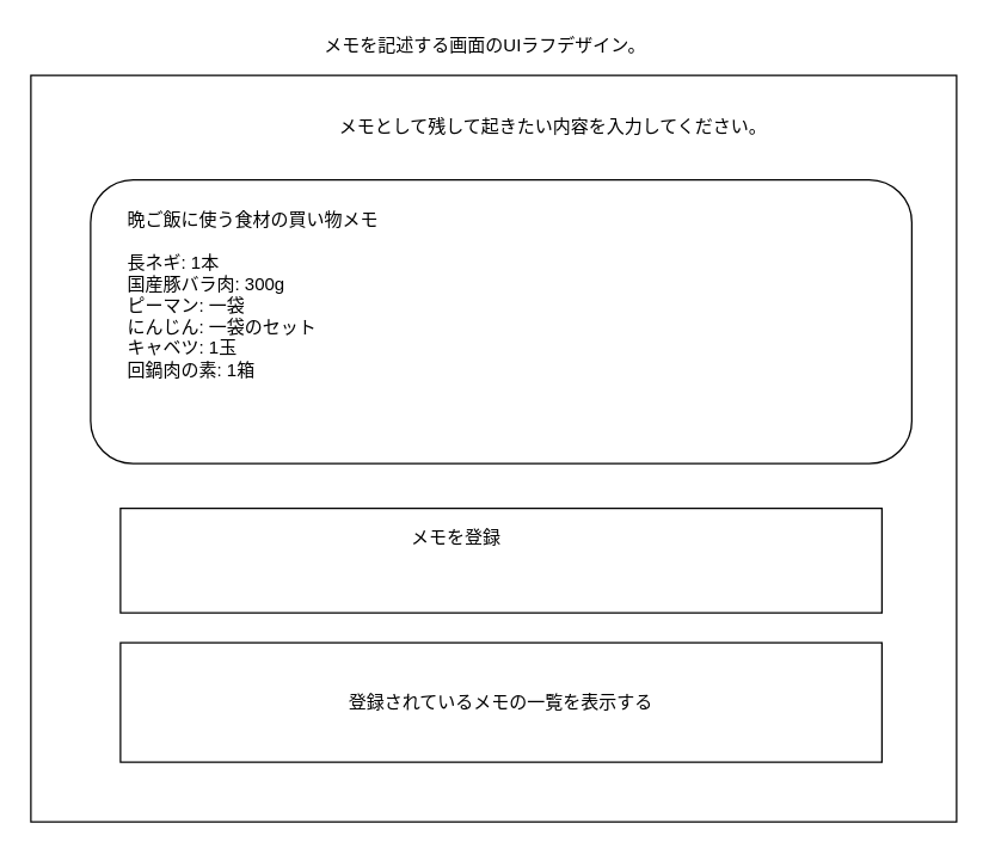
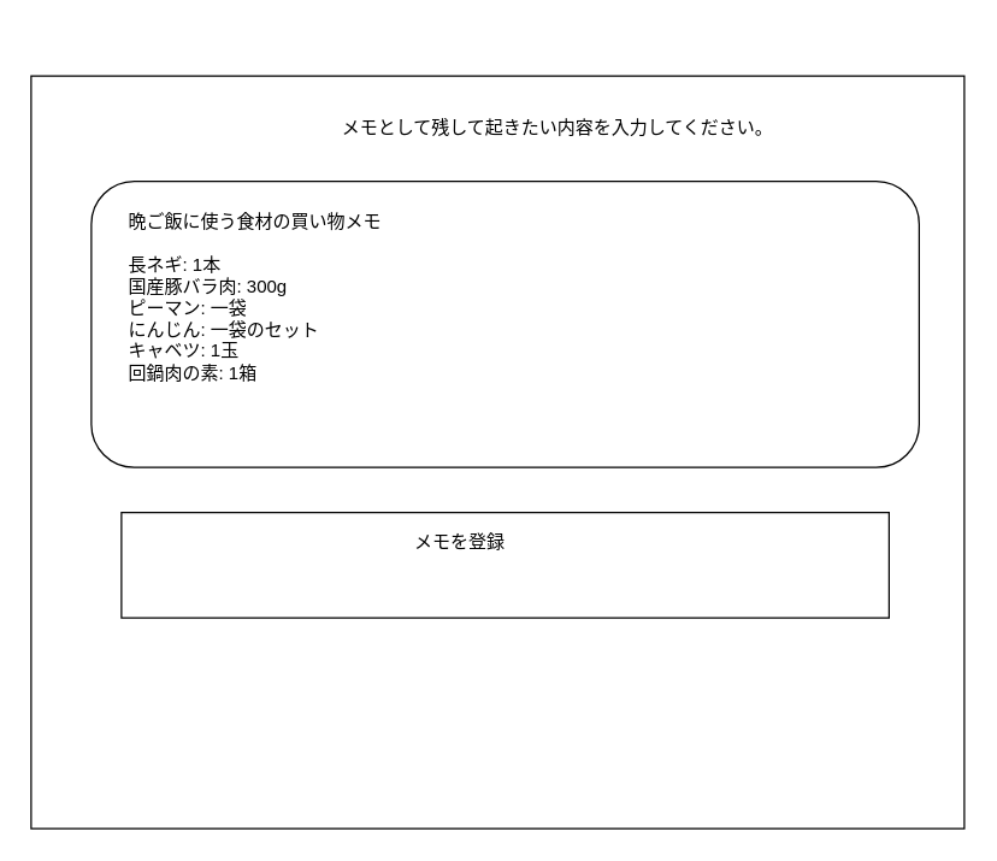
  <mxCell id="0" />
  <mxCell id="1" parent="0" />
- <mxCell id="2" value="&lt;div&gt;メモを記述する画面のUIラフデザイン。&lt;/div&gt;" style="text;html=1;align=center;verticalAlign=middle;resizable=0;points=[];autosize=1;strokeColor=none;fillColor=none;" vertex="1" parent="1"><mxGeometry x="209" y="20" width="230" height="20" as="geometry" /></mxCell>
  <mxCell id="3" value="" style="rounded=0;whiteSpace=wrap;html=1;" vertex="1" parent="1"><mxGeometry x="20" y="50" width="620" height="500" as="geometry" /></mxCell>
  <mxCell id="4" value="" style="rounded=1;whiteSpace=wrap;html=1;" vertex="1" parent="1"><mxGeometry x="60" y="120" width="550" height="190" as="geometry" /></mxCell>
  <mxCell id="5" value="&lt;div&gt;晩ご飯に使う食材の買い物メモ&lt;/div&gt;&lt;div&gt;&lt;br&gt;&lt;/div&gt;&lt;div&gt;長ネギ: 1本&lt;/div&gt;&lt;div&gt;国産豚バラ肉: 300g&lt;/div&gt;&lt;div&gt;ピーマン: 一袋&lt;/div&gt;&lt;div&gt;にんじん: 一袋のセット&lt;/div&gt;&lt;div&gt;キャベツ: 1玉&lt;/div&gt;&lt;div&gt;回鍋肉の素: 1箱&lt;/div&gt;&lt;div&gt;&lt;br&gt;&lt;/div&gt;" style="text;html=1;strokeColor=none;fillColor=none;spacing=5;spacingTop=-20;whiteSpace=wrap;overflow=hidden;rounded=0;" vertex="1" parent="1"><mxGeometry x="80" y="150" width="520" height="260" as="geometry" /></mxCell>
  <mxCell id="6" value="メモとして残して起きたい内容を入力してください。" style="text;html=1;strokeColor=none;fillColor=none;align=center;verticalAlign=middle;whiteSpace=wrap;rounded=0;" vertex="1" parent="1"><mxGeometry x="130" y="70" width="480" height="30" as="geometry" /></mxCell>
  <mxCell id="7" value="" style="rounded=0;whiteSpace=wrap;html=1;" vertex="1" parent="1"><mxGeometry x="80" y="340" width="510" height="70" as="geometry" /></mxCell>
  <mxCell id="8" value="&lt;div&gt;メモを登録&lt;/div&gt;" style="text;html=1;strokeColor=none;fillColor=none;align=center;verticalAlign=middle;whiteSpace=wrap;rounded=0;" vertex="1" parent="1"><mxGeometry x="265" y="345" width="80" height="30" as="geometry" /></mxCell>
- <mxCell id="9" value="&lt;div&gt;登録されているメモの一覧を表示する&lt;/div&gt;" style="rounded=0;whiteSpace=wrap;html=1;" vertex="1" parent="1"><mxGeometry x="80" y="430" width="510" height="80" as="geometry" /></mxCell>
